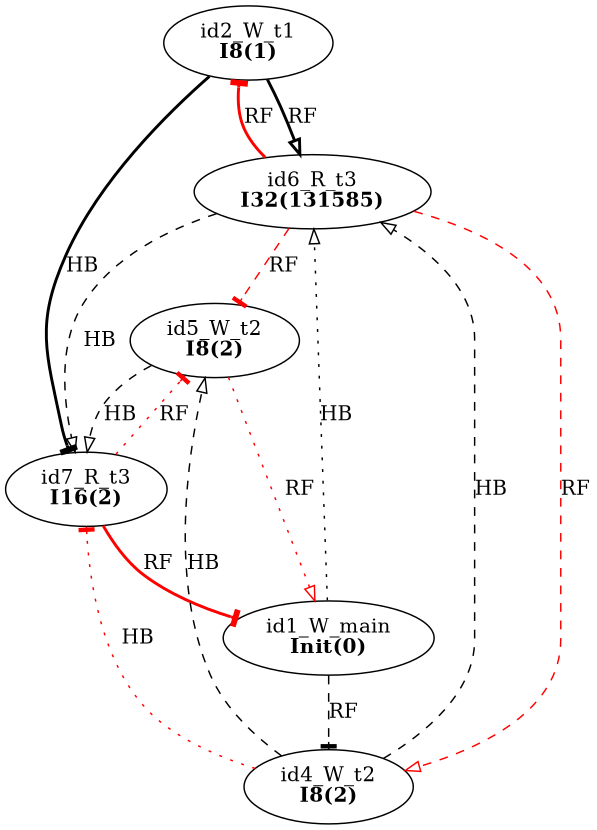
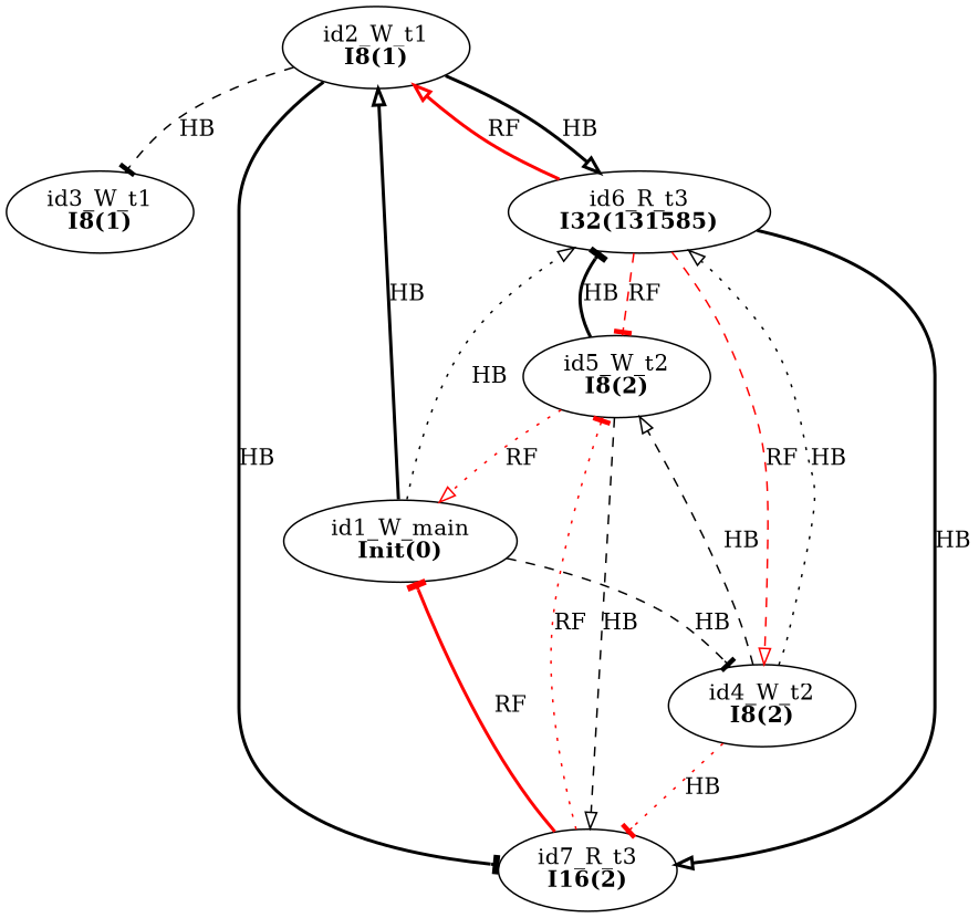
  digraph {
    rankdir=TB
    splines=true
    edge [arrowhead=onormal color=black style=dashed]
    n1 [label=<id2_W_t1<br/><B>I8(1)</B>>]
+   n2 [label=<id3_W_t1<br/><B>I8(1)</B>>]
    n3 [label=<id6_R_t3<br/><B>I32(131585)</B>>]
    n4 [label=<id7_R_t3<br/><B>I16(2)</B>>]
    n5 [label=<id4_W_t2<br/><B>I8(2)</B>>]
    n6 [label=<id5_W_t2<br/><B>I8(2)</B>>]
    n7 [label=<id1_W_main<br/><B>Init(0)</B>>]
-   n1 -> n3 [label=RF style=bold]
+   n1 -> n2 [arrowhead=tee label=HB]
+   n1 -> n3 [label=HB style=bold]
    n1 -> n4 [arrowhead=tee label=HB style=bold]
-   n3 -> n1 [arrowhead=tee color=red label=RF style=bold]
-   n3 -> n4 [label=HB]
+   n3 -> n1 [color=red label=RF style=bold]
+   n3 -> n4 [label=HB style=bold]
    n3 -> n5 [color=red label=RF]
    n3 -> n6 [arrowhead=tee color=red label=RF]
    n4 -> n6 [arrowhead=tee color=red label=RF style=dotted]
    n4 -> n7 [arrowhead=tee color=red label=RF style=bold]
-   n5 -> n3 [label=HB]
+   n5 -> n3 [label=HB style=dotted]
    n5 -> n4 [arrowhead=tee color=red label=HB style=dotted]
    n5 -> n6 [label=HB]
+   n6 -> n3 [arrowhead=tee label=HB style=bold]
    n6 -> n4 [label=HB]
    n6 -> n7 [color=red label=RF style=dotted]
+   n7 -> n1 [label=HB style=bold]
    n7 -> n3 [label=HB style=dotted]
-   n7 -> n5 [arrowhead=tee label=RF]
+   n7 -> n5 [arrowhead=tee label=HB]
  }
